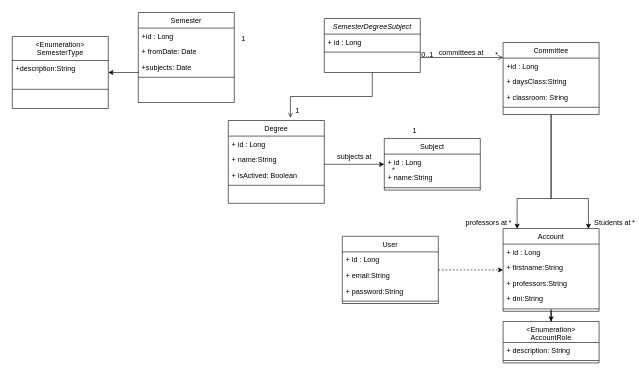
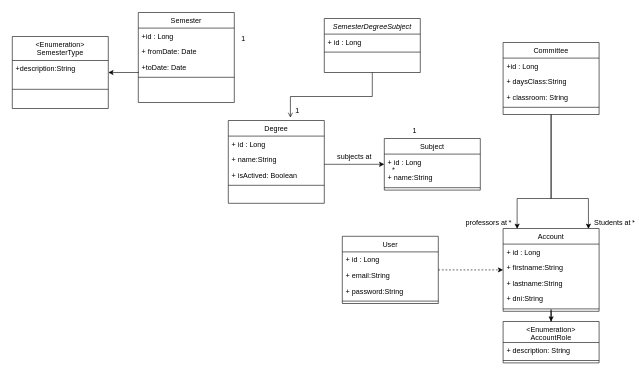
  <mxCell id="0" />
  <mxCell id="1" parent="0" />
  <mxCell id="2" style="edgeStyle=orthogonalEdgeStyle;rounded=0;orthogonalLoop=1;jettySize=auto;html=1;exitX=0.5;exitY=1;exitDx=0;exitDy=0;entryX=0.647;entryY=-0.035;entryDx=0;entryDy=0;entryPerimeter=0;endArrow=open;" parent="1" source="3" target="11" edge="1"><mxGeometry relative="1" as="geometry" /></mxCell>
  <mxCell id="3" value="SemesterDegreeSubject" style="swimlane;fontStyle=2;align=center;verticalAlign=top;childLayout=stackLayout;horizontal=1;startSize=26;horizontalStack=0;resizeParent=1;resizeLast=0;collapsible=1;marginBottom=0;rounded=0;shadow=0;strokeWidth=1;" parent="1" vertex="1"><mxGeometry x="540" y="30" width="160" height="90" as="geometry"><mxRectangle x="230" y="140" width="160" height="26" as="alternateBounds" /></mxGeometry></mxCell>
  <mxCell id="4" value="+ id : Long" style="text;align=left;verticalAlign=top;spacingLeft=4;spacingRight=4;overflow=hidden;rotatable=0;points=[[0,0.5],[1,0.5]];portConstraint=eastwest;" parent="3" vertex="1"><mxGeometry y="26" width="160" height="26" as="geometry" /></mxCell>
  <mxCell id="5" value="" style="line;html=1;strokeWidth=1;align=left;verticalAlign=middle;spacingTop=-1;spacingLeft=3;spacingRight=3;rotatable=0;labelPosition=right;points=[];portConstraint=eastwest;" parent="3" vertex="1"><mxGeometry y="52" width="160" height="8" as="geometry" /></mxCell>
  <mxCell id="6" value="Semester" style="swimlane;fontStyle=0;align=center;verticalAlign=top;childLayout=stackLayout;horizontal=1;startSize=26;horizontalStack=0;resizeParent=1;resizeLast=0;collapsible=1;marginBottom=0;rounded=0;shadow=0;strokeWidth=1;" parent="1" vertex="1"><mxGeometry x="230" y="20" width="160" height="150" as="geometry"><mxRectangle x="130" y="380" width="160" height="26" as="alternateBounds" /></mxGeometry></mxCell>
  <mxCell id="7" value="+id : Long" style="text;align=left;verticalAlign=top;spacingLeft=4;spacingRight=4;overflow=hidden;rotatable=0;points=[[0,0.5],[1,0.5]];portConstraint=eastwest;" parent="6" vertex="1"><mxGeometry y="26" width="160" height="26" as="geometry" /></mxCell>
  <mxCell id="8" value="+ fromDate: Date" style="text;align=left;verticalAlign=top;spacingLeft=4;spacingRight=4;overflow=hidden;rotatable=0;points=[[0,0.5],[1,0.5]];portConstraint=eastwest;rounded=0;shadow=0;html=0;" parent="6" vertex="1"><mxGeometry y="52" width="160" height="26" as="geometry" /></mxCell>
- <mxCell id="9" value="+subjects: Date" style="text;align=left;verticalAlign=top;spacingLeft=4;spacingRight=4;overflow=hidden;rotatable=0;points=[[0,0.5],[1,0.5]];portConstraint=eastwest;rounded=0;shadow=0;html=0;" parent="6" vertex="1"><mxGeometry y="78" width="160" height="26" as="geometry" /></mxCell>
+ <mxCell id="9" value="+toDate: Date" style="text;align=left;verticalAlign=top;spacingLeft=4;spacingRight=4;overflow=hidden;rotatable=0;points=[[0,0.5],[1,0.5]];portConstraint=eastwest;rounded=0;shadow=0;html=0;" parent="6" vertex="1"><mxGeometry y="78" width="160" height="26" as="geometry" /></mxCell>
  <mxCell id="10" value="" style="line;html=1;strokeWidth=1;align=left;verticalAlign=middle;spacingTop=-1;spacingLeft=3;spacingRight=3;rotatable=0;labelPosition=right;points=[];portConstraint=eastwest;" parent="6" vertex="1"><mxGeometry y="104" width="160" height="8" as="geometry" /></mxCell>
  <mxCell id="11" value="Degree" style="swimlane;fontStyle=0;align=center;verticalAlign=top;childLayout=stackLayout;horizontal=1;startSize=26;horizontalStack=0;resizeParent=1;resizeLast=0;collapsible=1;marginBottom=0;rounded=0;shadow=0;strokeWidth=1;" parent="1" vertex="1"><mxGeometry x="380" y="200" width="160" height="138" as="geometry"><mxRectangle x="340" y="380" width="170" height="26" as="alternateBounds" /></mxGeometry></mxCell>
  <mxCell id="12" value="+ id : Long" style="text;align=left;verticalAlign=top;spacingLeft=4;spacingRight=4;overflow=hidden;rotatable=0;points=[[0,0.5],[1,0.5]];portConstraint=eastwest;" parent="11" vertex="1"><mxGeometry y="26" width="160" height="26" as="geometry" /></mxCell>
  <mxCell id="13" value="+ name:String" style="text;align=left;verticalAlign=top;spacingLeft=4;spacingRight=4;overflow=hidden;rotatable=0;points=[[0,0.5],[1,0.5]];portConstraint=eastwest;" parent="11" vertex="1"><mxGeometry y="52" width="160" height="26" as="geometry" /></mxCell>
  <mxCell id="14" value="+ isActived: Boolean" style="text;align=left;verticalAlign=top;spacingLeft=4;spacingRight=4;overflow=hidden;rotatable=0;points=[[0,0.5],[1,0.5]];portConstraint=eastwest;" parent="11" vertex="1"><mxGeometry y="78" width="160" height="26" as="geometry" /></mxCell>
  <mxCell id="15" value="" style="line;html=1;strokeWidth=1;align=left;verticalAlign=middle;spacingTop=-1;spacingLeft=3;spacingRight=3;rotatable=0;labelPosition=right;points=[];portConstraint=eastwest;" parent="11" vertex="1"><mxGeometry y="104" width="160" height="8" as="geometry" /></mxCell>
  <mxCell id="16" style="edgeStyle=orthogonalEdgeStyle;rounded=0;orthogonalLoop=1;jettySize=auto;html=1;entryX=0.146;entryY=0.004;entryDx=0;entryDy=0;entryPerimeter=0;" parent="1" source="18" target="42" edge="1"><mxGeometry relative="1" as="geometry"><mxPoint x="860" y="374" as="targetPoint" /><Array as="points"><mxPoint x="918" y="330" /><mxPoint x="861" y="330" /></Array></mxGeometry></mxCell>
  <mxCell id="17" style="edgeStyle=orthogonalEdgeStyle;rounded=0;orthogonalLoop=1;jettySize=auto;html=1;entryX=0.889;entryY=0.004;entryDx=0;entryDy=0;entryPerimeter=0;" parent="1" source="18" target="42" edge="1"><mxGeometry relative="1" as="geometry"><Array as="points"><mxPoint x="918" y="330" /><mxPoint x="980" y="330" /></Array></mxGeometry></mxCell>
  <mxCell id="18" value="Committee" style="swimlane;fontStyle=0;align=center;verticalAlign=top;childLayout=stackLayout;horizontal=1;startSize=26;horizontalStack=0;resizeParent=1;resizeLast=0;collapsible=1;marginBottom=0;rounded=0;shadow=0;strokeWidth=1;" parent="1" vertex="1"><mxGeometry x="838" y="70" width="160" height="120" as="geometry"><mxRectangle x="550" y="140" width="160" height="26" as="alternateBounds" /></mxGeometry></mxCell>
  <mxCell id="19" value="+id : Long" style="text;align=left;verticalAlign=top;spacingLeft=4;spacingRight=4;overflow=hidden;rotatable=0;points=[[0,0.5],[1,0.5]];portConstraint=eastwest;" parent="18" vertex="1"><mxGeometry y="26" width="160" height="26" as="geometry" /></mxCell>
  <mxCell id="20" value="+ daysClass:String&#10;&#10;&#10;&#10;&#10;&#10;" style="text;align=left;verticalAlign=top;spacingLeft=4;spacingRight=4;overflow=hidden;rotatable=0;points=[[0,0.5],[1,0.5]];portConstraint=eastwest;rounded=0;shadow=0;html=0;" parent="18" vertex="1"><mxGeometry y="52" width="160" height="26" as="geometry" /></mxCell>
  <mxCell id="21" value="+ classroom: String&#10;&#10;&#10;&#10;&#10;&#10;" style="text;align=left;verticalAlign=top;spacingLeft=4;spacingRight=4;overflow=hidden;rotatable=0;points=[[0,0.5],[1,0.5]];portConstraint=eastwest;rounded=0;shadow=0;html=0;" parent="18" vertex="1"><mxGeometry y="78" width="160" height="26" as="geometry" /></mxCell>
  <mxCell id="22" value="" style="line;html=1;strokeWidth=1;align=left;verticalAlign=middle;spacingTop=-1;spacingLeft=3;spacingRight=3;rotatable=0;labelPosition=right;points=[];portConstraint=eastwest;" parent="18" vertex="1"><mxGeometry y="104" width="160" height="8" as="geometry" /></mxCell>
- <mxCell id="23" value="" style="endArrow=open;shadow=0;strokeWidth=1;rounded=0;endFill=1;edgeStyle=elbowEdgeStyle;elbow=vertical;" parent="1" source="3" target="18" edge="1"><mxGeometry x="0.5" y="41" relative="1" as="geometry"><mxPoint x="710" y="142" as="sourcePoint" /><mxPoint x="870" y="142" as="targetPoint" /><mxPoint x="-40" y="32" as="offset" /></mxGeometry></mxCell>
- <mxCell id="24" value="0..1" style="resizable=0;align=left;verticalAlign=bottom;labelBackgroundColor=none;fontSize=12;" parent="23" connectable="0" vertex="1"><mxGeometry x="-1" relative="1" as="geometry"><mxPoint y="4" as="offset" /></mxGeometry></mxCell>
- <mxCell id="25" value="*" style="resizable=0;align=right;verticalAlign=bottom;labelBackgroundColor=none;fontSize=12;" parent="23" connectable="0" vertex="1"><mxGeometry x="1" relative="1" as="geometry"><mxPoint x="-7" y="4" as="offset" /></mxGeometry></mxCell>
- <mxCell id="26" value="committees at" style="text;html=1;resizable=0;points=[];;align=center;verticalAlign=middle;labelBackgroundColor=none;rounded=0;shadow=0;strokeWidth=1;fontSize=12;" parent="23" vertex="1" connectable="0"><mxGeometry x="0.5" y="49" relative="1" as="geometry"><mxPoint x="-37" y="40" as="offset" /></mxGeometry></mxCell>
  <mxCell id="27" value="&lt;Enumeration&gt;&#10;SemesterType" style="swimlane;fontStyle=0;align=center;verticalAlign=top;childLayout=stackLayout;horizontal=1;startSize=40;horizontalStack=0;resizeParent=1;resizeLast=0;collapsible=1;marginBottom=0;rounded=0;shadow=0;strokeWidth=1;" parent="1" vertex="1"><mxGeometry x="20" y="60" width="160" height="120" as="geometry"><mxRectangle x="340" y="380" width="170" height="26" as="alternateBounds" /></mxGeometry></mxCell>
  <mxCell id="28" value="+description:String" style="text;align=left;verticalAlign=top;spacingLeft=4;spacingRight=4;overflow=hidden;rotatable=0;points=[[0,0.5],[1,0.5]];portConstraint=eastwest;" parent="27" vertex="1"><mxGeometry y="40" width="160" height="16" as="geometry" /></mxCell>
  <mxCell id="29" value="" style="line;html=1;strokeWidth=1;align=left;verticalAlign=middle;spacingTop=-1;spacingLeft=3;spacingRight=3;rotatable=0;labelPosition=right;points=[];portConstraint=eastwest;" parent="27" vertex="1"><mxGeometry y="56" width="160" height="64" as="geometry" /></mxCell>
  <mxCell id="30" value="Subject" style="swimlane;fontStyle=0;align=center;verticalAlign=top;childLayout=stackLayout;horizontal=1;startSize=26;horizontalStack=0;resizeParent=1;resizeLast=0;collapsible=1;marginBottom=0;rounded=0;shadow=0;strokeWidth=1;" parent="1" vertex="1"><mxGeometry x="640" y="230" width="160" height="86" as="geometry"><mxRectangle x="340" y="380" width="170" height="26" as="alternateBounds" /></mxGeometry></mxCell>
  <mxCell id="31" value="+ id : Long" style="text;align=left;verticalAlign=top;spacingLeft=4;spacingRight=4;overflow=hidden;rotatable=0;points=[[0,0.5],[1,0.5]];portConstraint=eastwest;" parent="30" vertex="1"><mxGeometry y="26" width="160" height="26" as="geometry" /></mxCell>
  <mxCell id="32" value="+ name:String" style="text;align=left;verticalAlign=top;spacingLeft=4;spacingRight=4;overflow=hidden;rotatable=0;points=[[0,0.5],[1,0.5]];portConstraint=eastwest;" parent="30" vertex="1"><mxGeometry y="52" width="160" height="26" as="geometry" /></mxCell>
  <mxCell id="33" value="" style="line;html=1;strokeWidth=1;align=left;verticalAlign=middle;spacingTop=-1;spacingLeft=3;spacingRight=3;rotatable=0;labelPosition=right;points=[];portConstraint=eastwest;" parent="30" vertex="1"><mxGeometry y="78" width="160" height="8" as="geometry" /></mxCell>
  <mxCell id="34" style="edgeStyle=orthogonalEdgeStyle;rounded=0;orthogonalLoop=1;jettySize=auto;html=1;exitX=0;exitY=0.5;exitDx=0;exitDy=0;" parent="1" target="27" edge="1"><mxGeometry relative="1" as="geometry"><mxPoint x="150" y="157.276" as="targetPoint" /><mxPoint x="230" y="119" as="sourcePoint" /><Array as="points"><mxPoint x="180" y="120" /></Array></mxGeometry></mxCell>
  <mxCell id="35" value="subjects at" style="text;html=1;resizable=0;points=[];;align=center;verticalAlign=middle;labelBackgroundColor=none;rounded=0;shadow=0;strokeWidth=1;fontSize=12;" parent="1" vertex="1" connectable="0"><mxGeometry x="589.998" y="260.003" as="geometry" /></mxCell>
  <mxCell id="36" value="*" style="resizable=0;align=right;verticalAlign=bottom;labelBackgroundColor=none;fontSize=12;rotation=-135;" parent="1" connectable="0" vertex="1"><mxGeometry x="640.001" y="240.003" as="geometry"><mxPoint x="-380.423" y="213.546" as="offset" /></mxGeometry></mxCell>
  <mxCell id="37" style="edgeStyle=orthogonalEdgeStyle;rounded=0;orthogonalLoop=1;jettySize=auto;html=1;" parent="1" source="13" target="30" edge="1"><mxGeometry relative="1" as="geometry"><Array as="points"><mxPoint x="570" y="273" /><mxPoint x="570" y="273" /></Array></mxGeometry></mxCell>
  <mxCell id="38" value="1" style="resizable=0;align=right;verticalAlign=bottom;labelBackgroundColor=none;fontSize=12;" parent="1" connectable="0" vertex="1"><mxGeometry x="841.261" y="108.783" as="geometry"><mxPoint x="-146" y="116" as="offset" /></mxGeometry></mxCell>
  <mxCell id="39" value="&lt;span style=&quot;color: rgb(0, 0, 0); font-family: Helvetica; font-size: 12px; font-style: normal; font-variant-ligatures: normal; font-variant-caps: normal; font-weight: 400; letter-spacing: normal; orphans: 2; text-align: right; text-indent: 0px; text-transform: none; widows: 2; word-spacing: 0px; -webkit-text-stroke-width: 0px; background-color: rgb(251, 251, 251); text-decoration-thickness: initial; text-decoration-style: initial; text-decoration-color: initial; float: none; display: inline !important;&quot;&gt;1&lt;/span&gt;" style="text;whiteSpace=wrap;html=1;" parent="1" vertex="1"><mxGeometry x="490" y="170" width="10" height="20" as="geometry" /></mxCell>
  <mxCell id="40" value="&lt;span style=&quot;color: rgb(0, 0, 0); font-family: Helvetica; font-size: 12px; font-style: normal; font-variant-ligatures: normal; font-variant-caps: normal; font-weight: 400; letter-spacing: normal; orphans: 2; text-align: right; text-indent: 0px; text-transform: none; widows: 2; word-spacing: 0px; -webkit-text-stroke-width: 0px; background-color: rgb(251, 251, 251); text-decoration-thickness: initial; text-decoration-style: initial; text-decoration-color: initial; float: none; display: inline !important;&quot;&gt;1&lt;/span&gt;" style="text;whiteSpace=wrap;html=1;" parent="1" vertex="1"><mxGeometry x="400" y="50" width="10" height="20" as="geometry" /></mxCell>
  <mxCell id="41" style="edgeStyle=orthogonalEdgeStyle;rounded=0;orthogonalLoop=1;jettySize=auto;html=1;" parent="1" source="42" target="54" edge="1"><mxGeometry relative="1" as="geometry" /></mxCell>
  <mxCell id="42" value="Account" style="swimlane;fontStyle=0;align=center;verticalAlign=top;childLayout=stackLayout;horizontal=1;startSize=26;horizontalStack=0;resizeParent=1;resizeLast=0;collapsible=1;marginBottom=0;rounded=0;shadow=0;strokeWidth=1;" parent="1" vertex="1"><mxGeometry x="838" y="380" width="160" height="138" as="geometry"><mxRectangle x="340" y="380" width="170" height="26" as="alternateBounds" /></mxGeometry></mxCell>
  <mxCell id="43" value="+ id : Long" style="text;align=left;verticalAlign=top;spacingLeft=4;spacingRight=4;overflow=hidden;rotatable=0;points=[[0,0.5],[1,0.5]];portConstraint=eastwest;" parent="42" vertex="1"><mxGeometry y="26" width="160" height="26" as="geometry" /></mxCell>
  <mxCell id="44" value="+ firstname:String" style="text;align=left;verticalAlign=top;spacingLeft=4;spacingRight=4;overflow=hidden;rotatable=0;points=[[0,0.5],[1,0.5]];portConstraint=eastwest;" parent="42" vertex="1"><mxGeometry y="52" width="160" height="26" as="geometry" /></mxCell>
- <mxCell id="45" value="+ professors:String" style="text;align=left;verticalAlign=top;spacingLeft=4;spacingRight=4;overflow=hidden;rotatable=0;points=[[0,0.5],[1,0.5]];portConstraint=eastwest;" parent="42" vertex="1"><mxGeometry y="78" width="160" height="26" as="geometry" /></mxCell>
+ <mxCell id="45" value="+ lastname:String" style="text;align=left;verticalAlign=top;spacingLeft=4;spacingRight=4;overflow=hidden;rotatable=0;points=[[0,0.5],[1,0.5]];portConstraint=eastwest;" parent="42" vertex="1"><mxGeometry y="78" width="160" height="26" as="geometry" /></mxCell>
  <mxCell id="46" value="+ dni:String" style="text;align=left;verticalAlign=top;spacingLeft=4;spacingRight=4;overflow=hidden;rotatable=0;points=[[0,0.5],[1,0.5]];portConstraint=eastwest;" parent="42" vertex="1"><mxGeometry y="104" width="160" height="26" as="geometry" /></mxCell>
  <mxCell id="47" value="" style="line;html=1;strokeWidth=1;align=left;verticalAlign=middle;spacingTop=-1;spacingLeft=3;spacingRight=3;rotatable=0;labelPosition=right;points=[];portConstraint=eastwest;" parent="42" vertex="1"><mxGeometry y="130" width="160" height="8" as="geometry" /></mxCell>
  <mxCell id="48" style="edgeStyle=orthogonalEdgeStyle;rounded=0;orthogonalLoop=1;jettySize=auto;html=1;dashed=1;" edge="1" parent="1" source="49" target="42"><mxGeometry relative="1" as="geometry"><mxPoint x="830" y="426" as="targetPoint" /></mxGeometry></mxCell>
  <mxCell id="49" value="User" style="swimlane;fontStyle=0;align=center;verticalAlign=top;childLayout=stackLayout;horizontal=1;startSize=26;horizontalStack=0;resizeParent=1;resizeLast=0;collapsible=1;marginBottom=0;rounded=0;shadow=0;strokeWidth=1;" parent="1" vertex="1"><mxGeometry x="570" y="393" width="160" height="112" as="geometry"><mxRectangle x="340" y="380" width="170" height="26" as="alternateBounds" /></mxGeometry></mxCell>
  <mxCell id="50" value="+ id : Long" style="text;align=left;verticalAlign=top;spacingLeft=4;spacingRight=4;overflow=hidden;rotatable=0;points=[[0,0.5],[1,0.5]];portConstraint=eastwest;" parent="49" vertex="1"><mxGeometry y="26" width="160" height="26" as="geometry" /></mxCell>
  <mxCell id="51" value="+ email:String" style="text;align=left;verticalAlign=top;spacingLeft=4;spacingRight=4;overflow=hidden;rotatable=0;points=[[0,0.5],[1,0.5]];portConstraint=eastwest;" parent="49" vertex="1"><mxGeometry y="52" width="160" height="26" as="geometry" /></mxCell>
  <mxCell id="52" value="+ password:String" style="text;align=left;verticalAlign=top;spacingLeft=4;spacingRight=4;overflow=hidden;rotatable=0;points=[[0,0.5],[1,0.5]];portConstraint=eastwest;" parent="49" vertex="1"><mxGeometry y="78" width="160" height="26" as="geometry" /></mxCell>
  <mxCell id="53" value="" style="line;html=1;strokeWidth=1;align=left;verticalAlign=middle;spacingTop=-1;spacingLeft=3;spacingRight=3;rotatable=0;labelPosition=right;points=[];portConstraint=eastwest;" parent="49" vertex="1"><mxGeometry y="104" width="160" height="8" as="geometry" /></mxCell>
  <mxCell id="54" value="&lt;Enumeration&gt;&#10;AccountRole" style="swimlane;fontStyle=0;align=center;verticalAlign=top;childLayout=stackLayout;horizontal=1;startSize=35;horizontalStack=0;resizeParent=1;resizeLast=0;collapsible=1;marginBottom=0;rounded=0;shadow=0;strokeWidth=1;" parent="1" vertex="1"><mxGeometry x="838" y="535" width="160" height="69" as="geometry"><mxRectangle x="340" y="380" width="170" height="26" as="alternateBounds" /></mxGeometry></mxCell>
  <mxCell id="55" value="+ description: String&#10;&#10;&#10;&#10;&#10;&#10;" style="text;align=left;verticalAlign=top;spacingLeft=4;spacingRight=4;overflow=hidden;rotatable=0;points=[[0,0.5],[1,0.5]];portConstraint=eastwest;" parent="54" vertex="1"><mxGeometry y="35" width="160" height="26" as="geometry" /></mxCell>
  <mxCell id="56" value="" style="line;html=1;strokeWidth=1;align=left;verticalAlign=middle;spacingTop=-1;spacingLeft=3;spacingRight=3;rotatable=0;labelPosition=right;points=[];portConstraint=eastwest;" parent="54" vertex="1"><mxGeometry y="61" width="160" height="8" as="geometry" /></mxCell>
  <mxCell id="57" value="professors at" style="text;html=1;resizable=0;points=[];;align=center;verticalAlign=middle;labelBackgroundColor=none;rounded=0;shadow=0;strokeWidth=1;fontSize=12;" parent="1" vertex="1" connectable="0"><mxGeometry x="809.998" y="370.003" as="geometry" /></mxCell>
  <mxCell id="58" value="Students at" style="text;html=1;resizable=0;points=[];;align=center;verticalAlign=middle;labelBackgroundColor=none;rounded=0;shadow=0;strokeWidth=1;fontSize=12;" parent="1" vertex="1" connectable="0"><mxGeometry x="1019.998" y="370.003" as="geometry" /></mxCell>
  <mxCell id="59" value="*" style="resizable=0;align=right;verticalAlign=bottom;labelBackgroundColor=none;fontSize=12;rotation=-135;" parent="1" connectable="0" vertex="1"><mxGeometry x="650.001" y="260.003" as="geometry"><mxPoint x="-213.546" y="74.953" as="offset" /></mxGeometry></mxCell>
  <mxCell id="60" value="*" style="resizable=0;align=right;verticalAlign=bottom;labelBackgroundColor=none;fontSize=12;rotation=-135;" parent="1" connectable="0" vertex="1"><mxGeometry x="660.001" y="270.003" as="geometry" /></mxCell>
